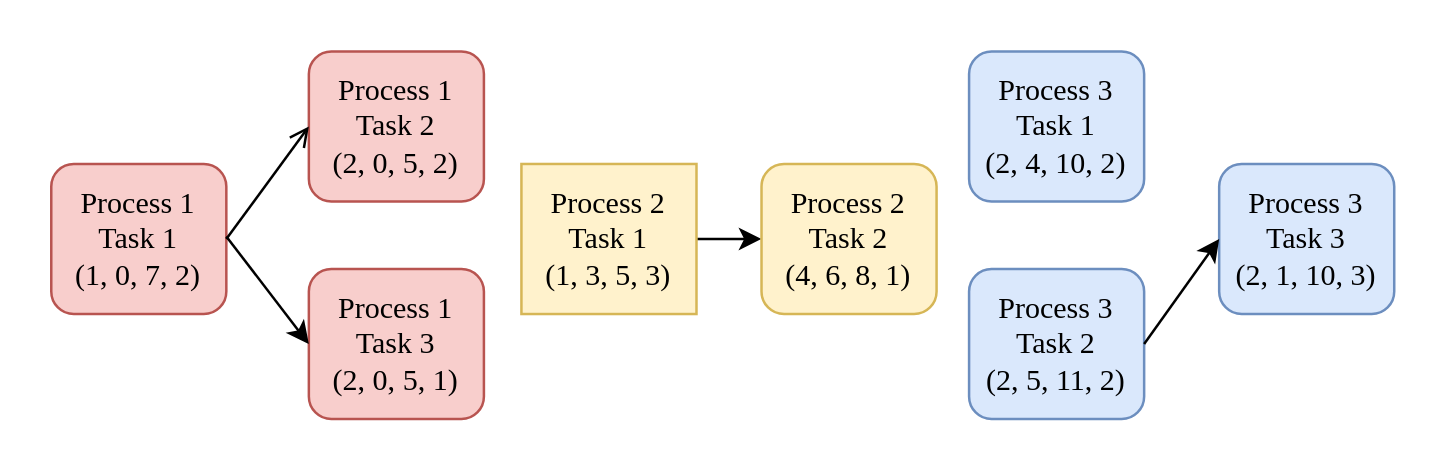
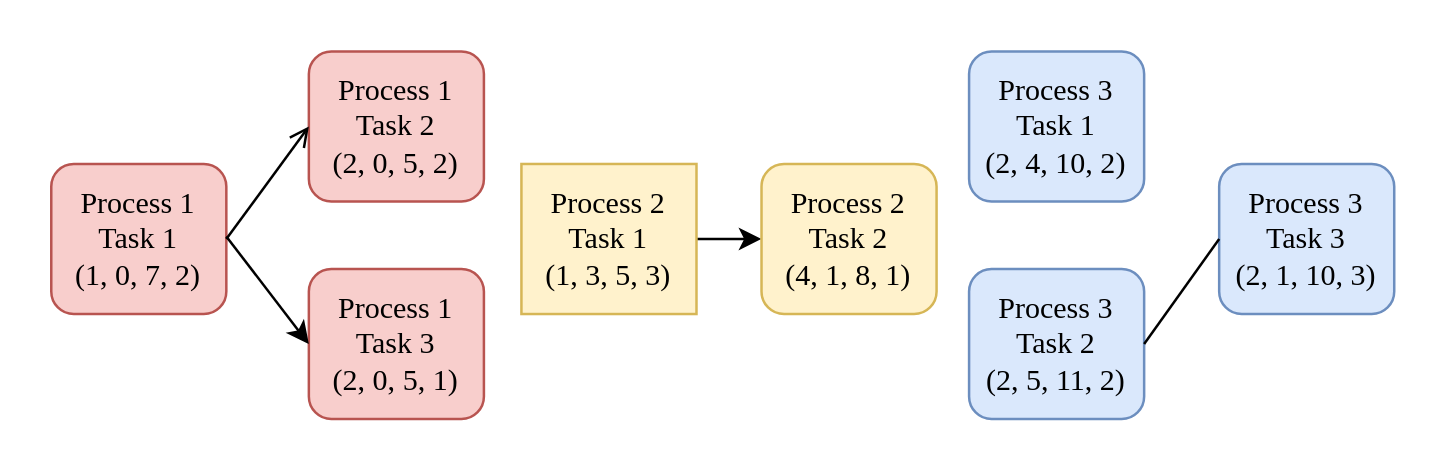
  <mxCell id="0" />
  <mxCell id="1" parent="0" />
  <mxCell id="2" value="Process 1&lt;div&gt;Task 1&lt;/div&gt;&lt;div&gt;(1, 0, 7, 2)&lt;/div&gt;" style="rounded=1;whiteSpace=wrap;html=1;fontFamily=Times New Roman;fillColor=#f8cecc;strokeColor=#b85450;" vertex="1" parent="1"><mxGeometry x="20" y="65" width="70" height="60" as="geometry" /></mxCell>
  <mxCell id="3" value="Process 1&lt;div&gt;Task 2&lt;/div&gt;&lt;div&gt;(2, 0, 5, 2)&lt;/div&gt;" style="rounded=1;whiteSpace=wrap;html=1;fontFamily=Times New Roman;fillColor=#f8cecc;strokeColor=#b85450;" vertex="1" parent="1"><mxGeometry x="123" y="20" width="70" height="60" as="geometry" /></mxCell>
  <mxCell id="4" value="Process 1&lt;div&gt;Task 3&lt;/div&gt;&lt;div&gt;(2, 0, 5, 1)&lt;/div&gt;" style="rounded=1;whiteSpace=wrap;html=1;fontFamily=Times New Roman;fillColor=#f8cecc;strokeColor=#b85450;" vertex="1" parent="1"><mxGeometry x="123" y="107" width="70" height="60" as="geometry" /></mxCell>
  <mxCell id="5" value="" style="endArrow=open;html=1;rounded=0;exitX=1;exitY=0.5;exitDx=0;exitDy=0;entryX=0;entryY=0.5;entryDx=0;entryDy=0;" edge="1" parent="1" source="2" target="3"><mxGeometry width="50" height="50" relative="1" as="geometry"><mxPoint x="175" y="148" as="sourcePoint" /><mxPoint x="225" y="98" as="targetPoint" /></mxGeometry></mxCell>
  <mxCell id="6" value="" style="endArrow=classic;html=1;rounded=0;entryX=0;entryY=0.5;entryDx=0;entryDy=0;" edge="1" parent="1" target="4"><mxGeometry width="50" height="50" relative="1" as="geometry"><mxPoint x="90" y="94" as="sourcePoint" /><mxPoint x="133" y="60" as="targetPoint" /></mxGeometry></mxCell>
  <mxCell id="7" value="Process 3&lt;div&gt;Task 3&lt;/div&gt;&lt;div&gt;(2, 1, 10, 3)&lt;/div&gt;" style="rounded=1;whiteSpace=wrap;html=1;fontFamily=Times New Roman;fillColor=#dae8fc;strokeColor=#6c8ebf;" vertex="1" parent="1"><mxGeometry x="487" y="65" width="70" height="60" as="geometry" /></mxCell>
  <mxCell id="8" value="Process 3&lt;div&gt;Task 1&lt;/div&gt;&lt;div&gt;(2, 4, 10, 2)&lt;/div&gt;" style="rounded=1;whiteSpace=wrap;html=1;fontFamily=Times New Roman;fillColor=#dae8fc;strokeColor=#6c8ebf;" vertex="1" parent="1"><mxGeometry x="387" y="20" width="70" height="60" as="geometry" /></mxCell>
  <mxCell id="9" value="Process 3&lt;div&gt;Task 2&lt;/div&gt;&lt;div&gt;(2, 5, 11, 2)&lt;/div&gt;" style="rounded=1;whiteSpace=wrap;html=1;fontFamily=Times New Roman;fillColor=#dae8fc;strokeColor=#6c8ebf;" vertex="1" parent="1"><mxGeometry x="387" y="107" width="70" height="60" as="geometry" /></mxCell>
- <mxCell id="10" value="" style="endArrow=classic;html=1;rounded=0;entryX=0;entryY=0.5;entryDx=0;entryDy=0;exitX=1;exitY=0.5;exitDx=0;exitDy=0;" edge="1" parent="1" target="7" source="9"><mxGeometry width="50" height="50" relative="1" as="geometry"><mxPoint x="354" y="94" as="sourcePoint" /><mxPoint x="397" y="60" as="targetPoint" /></mxGeometry></mxCell>
+ <mxCell id="10" value="" style="endArrow=none;html=1;rounded=0;entryX=0;entryY=0.5;entryDx=0;entryDy=0;exitX=1;exitY=0.5;exitDx=0;exitDy=0;" edge="1" parent="1" target="7" source="9"><mxGeometry width="50" height="50" relative="1" as="geometry"><mxPoint x="354" y="94" as="sourcePoint" /><mxPoint x="397" y="60" as="targetPoint" /></mxGeometry></mxCell>
  <mxCell id="11" style="edgeStyle=orthogonalEdgeStyle;rounded=0;orthogonalLoop=1;jettySize=auto;html=1;exitX=1;exitY=0.5;exitDx=0;exitDy=0;entryX=0;entryY=0.5;entryDx=0;entryDy=0;" edge="1" parent="1" source="12" target="13"><mxGeometry relative="1" as="geometry" /></mxCell>
  <mxCell id="12" value="Process 2&lt;div&gt;Task 1&lt;/div&gt;&lt;div&gt;(1, 3, 5, 3)&lt;/div&gt;" style="whiteSpace=wrap;html=1;fontFamily=Times New Roman;fillColor=#fff2cc;strokeColor=#d6b656;rounded=0;" vertex="1" parent="1"><mxGeometry x="208" y="65" width="70" height="60" as="geometry" /></mxCell>
- <mxCell id="13" value="Process 2&lt;div&gt;Task 2&lt;/div&gt;&lt;div&gt;(4, 6, 8, 1)&lt;/div&gt;" style="rounded=1;whiteSpace=wrap;html=1;fontFamily=Times New Roman;fillColor=#fff2cc;strokeColor=#d6b656;" vertex="1" parent="1"><mxGeometry x="304" y="65" width="70" height="60" as="geometry" /></mxCell>
+ <mxCell id="13" value="Process 2&lt;div&gt;Task 2&lt;/div&gt;&lt;div&gt;(4, 1, 8, 1)&lt;/div&gt;" style="rounded=1;whiteSpace=wrap;html=1;fontFamily=Times New Roman;fillColor=#fff2cc;strokeColor=#d6b656;" vertex="1" parent="1"><mxGeometry x="304" y="65" width="70" height="60" as="geometry" /></mxCell>
